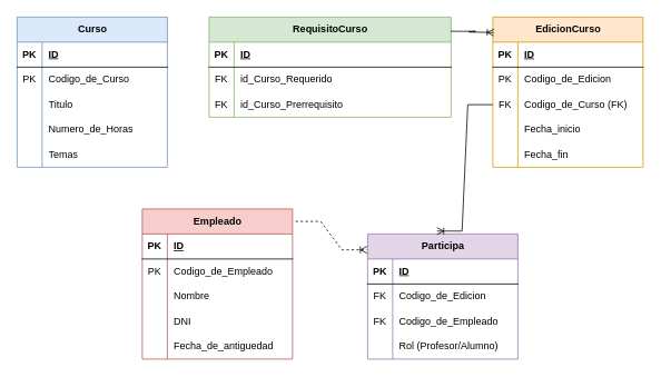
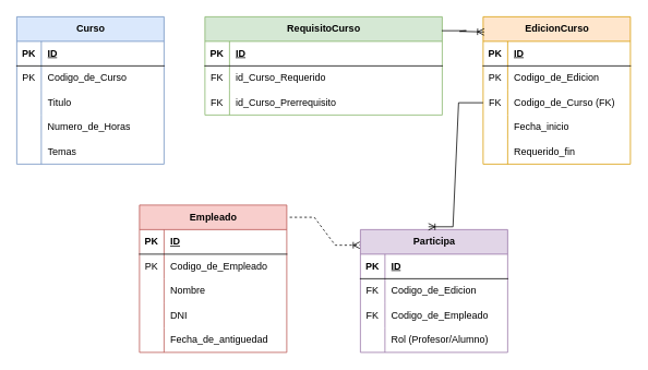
  <mxCell id="0" />
  <mxCell id="1" parent="0" />
  <mxCell id="2" value="Curso" style="shape=table;startSize=30;container=1;collapsible=1;childLayout=tableLayout;fixedRows=1;rowLines=0;fontStyle=1;align=center;resizeLast=1;html=1;fillColor=#dae8fc;strokeColor=#6c8ebf;" vertex="1" parent="1"><mxGeometry x="20" y="20" width="180" height="180" as="geometry" /></mxCell>
  <mxCell id="3" value="" style="shape=tableRow;horizontal=0;startSize=0;swimlaneHead=0;swimlaneBody=0;fillColor=none;collapsible=0;dropTarget=0;points=[[0,0.5],[1,0.5]];portConstraint=eastwest;top=0;left=0;right=0;bottom=1;" vertex="1" parent="2"><mxGeometry y="30" width="180" height="30" as="geometry" /></mxCell>
  <mxCell id="4" value="PK" style="shape=partialRectangle;connectable=0;fillColor=none;top=0;left=0;bottom=0;right=0;fontStyle=1;overflow=hidden;whiteSpace=wrap;html=1;" vertex="1" parent="3"><mxGeometry width="30" height="30" as="geometry"><mxRectangle width="30" height="30" as="alternateBounds" /></mxGeometry></mxCell>
  <mxCell id="5" value="ID" style="shape=partialRectangle;connectable=0;fillColor=none;top=0;left=0;bottom=0;right=0;align=left;spacingLeft=6;fontStyle=5;overflow=hidden;whiteSpace=wrap;html=1;" vertex="1" parent="3"><mxGeometry x="30" width="150" height="30" as="geometry"><mxRectangle width="150" height="30" as="alternateBounds" /></mxGeometry></mxCell>
  <mxCell id="6" value="" style="shape=tableRow;horizontal=0;startSize=0;swimlaneHead=0;swimlaneBody=0;fillColor=none;collapsible=0;dropTarget=0;points=[[0,0.5],[1,0.5]];portConstraint=eastwest;top=0;left=0;right=0;bottom=0;" vertex="1" parent="2"><mxGeometry y="60" width="180" height="30" as="geometry" /></mxCell>
  <mxCell id="7" value="PK" style="shape=partialRectangle;connectable=0;fillColor=none;top=0;left=0;bottom=0;right=0;editable=1;overflow=hidden;whiteSpace=wrap;html=1;" vertex="1" parent="6"><mxGeometry width="30" height="30" as="geometry"><mxRectangle width="30" height="30" as="alternateBounds" /></mxGeometry></mxCell>
  <mxCell id="8" value="Codigo_de_Curso" style="shape=partialRectangle;connectable=0;fillColor=none;top=0;left=0;bottom=0;right=0;align=left;spacingLeft=6;overflow=hidden;whiteSpace=wrap;html=1;" vertex="1" parent="6"><mxGeometry x="30" width="150" height="30" as="geometry"><mxRectangle width="150" height="30" as="alternateBounds" /></mxGeometry></mxCell>
  <mxCell id="9" value="" style="shape=tableRow;horizontal=0;startSize=0;swimlaneHead=0;swimlaneBody=0;fillColor=none;collapsible=0;dropTarget=0;points=[[0,0.5],[1,0.5]];portConstraint=eastwest;top=0;left=0;right=0;bottom=0;" vertex="1" parent="2"><mxGeometry y="90" width="180" height="30" as="geometry" /></mxCell>
  <mxCell id="10" value="" style="shape=partialRectangle;connectable=0;fillColor=none;top=0;left=0;bottom=0;right=0;editable=1;overflow=hidden;whiteSpace=wrap;html=1;" vertex="1" parent="9"><mxGeometry width="30" height="30" as="geometry"><mxRectangle width="30" height="30" as="alternateBounds" /></mxGeometry></mxCell>
  <mxCell id="11" value="Titulo" style="shape=partialRectangle;connectable=0;fillColor=none;top=0;left=0;bottom=0;right=0;align=left;spacingLeft=6;overflow=hidden;whiteSpace=wrap;html=1;" vertex="1" parent="9"><mxGeometry x="30" width="150" height="30" as="geometry"><mxRectangle width="150" height="30" as="alternateBounds" /></mxGeometry></mxCell>
  <mxCell id="12" value="" style="shape=tableRow;horizontal=0;startSize=0;swimlaneHead=0;swimlaneBody=0;fillColor=none;collapsible=0;dropTarget=0;points=[[0,0.5],[1,0.5]];portConstraint=eastwest;top=0;left=0;right=0;bottom=0;" vertex="1" parent="2"><mxGeometry y="120" width="180" height="30" as="geometry" /></mxCell>
  <mxCell id="13" value="" style="shape=partialRectangle;connectable=0;fillColor=none;top=0;left=0;bottom=0;right=0;editable=1;overflow=hidden;whiteSpace=wrap;html=1;" vertex="1" parent="12"><mxGeometry width="30" height="30" as="geometry"><mxRectangle width="30" height="30" as="alternateBounds" /></mxGeometry></mxCell>
  <mxCell id="14" value="Numero_de_Horas" style="shape=partialRectangle;connectable=0;fillColor=none;top=0;left=0;bottom=0;right=0;align=left;spacingLeft=6;overflow=hidden;whiteSpace=wrap;html=1;" vertex="1" parent="12"><mxGeometry x="30" width="150" height="30" as="geometry"><mxRectangle width="150" height="30" as="alternateBounds" /></mxGeometry></mxCell>
  <mxCell id="15" value="" style="shape=tableRow;horizontal=0;startSize=0;swimlaneHead=0;swimlaneBody=0;fillColor=none;collapsible=0;dropTarget=0;points=[[0,0.5],[1,0.5]];portConstraint=eastwest;top=0;left=0;right=0;bottom=0;" vertex="1" parent="2"><mxGeometry y="150" width="180" height="30" as="geometry" /></mxCell>
  <mxCell id="16" value="" style="shape=partialRectangle;connectable=0;fillColor=none;top=0;left=0;bottom=0;right=0;editable=1;overflow=hidden;whiteSpace=wrap;html=1;" vertex="1" parent="15"><mxGeometry width="30" height="30" as="geometry"><mxRectangle width="30" height="30" as="alternateBounds" /></mxGeometry></mxCell>
  <mxCell id="17" value="Temas" style="shape=partialRectangle;connectable=0;fillColor=none;top=0;left=0;bottom=0;right=0;align=left;spacingLeft=6;overflow=hidden;whiteSpace=wrap;html=1;" vertex="1" parent="15"><mxGeometry x="30" width="150" height="30" as="geometry"><mxRectangle width="150" height="30" as="alternateBounds" /></mxGeometry></mxCell>
  <mxCell id="18" value="RequisitoCurso" style="shape=table;startSize=30;container=1;collapsible=1;childLayout=tableLayout;fixedRows=1;rowLines=0;fontStyle=1;align=center;resizeLast=1;html=1;fillColor=#d5e8d4;strokeColor=#82b366;" vertex="1" parent="1"><mxGeometry x="250" y="20" width="290" height="120" as="geometry" /></mxCell>
  <mxCell id="19" value="" style="shape=tableRow;horizontal=0;startSize=0;swimlaneHead=0;swimlaneBody=0;fillColor=none;collapsible=0;dropTarget=0;points=[[0,0.5],[1,0.5]];portConstraint=eastwest;top=0;left=0;right=0;bottom=1;" vertex="1" parent="18"><mxGeometry y="30" width="290" height="30" as="geometry" /></mxCell>
  <mxCell id="20" value="PK" style="shape=partialRectangle;connectable=0;fillColor=none;top=0;left=0;bottom=0;right=0;fontStyle=1;overflow=hidden;whiteSpace=wrap;html=1;" vertex="1" parent="19"><mxGeometry width="30" height="30" as="geometry"><mxRectangle width="30" height="30" as="alternateBounds" /></mxGeometry></mxCell>
  <mxCell id="21" value="ID" style="shape=partialRectangle;connectable=0;fillColor=none;top=0;left=0;bottom=0;right=0;align=left;spacingLeft=6;fontStyle=5;overflow=hidden;whiteSpace=wrap;html=1;" vertex="1" parent="19"><mxGeometry x="30" width="260" height="30" as="geometry"><mxRectangle width="260" height="30" as="alternateBounds" /></mxGeometry></mxCell>
  <mxCell id="22" value="" style="shape=tableRow;horizontal=0;startSize=0;swimlaneHead=0;swimlaneBody=0;fillColor=none;collapsible=0;dropTarget=0;points=[[0,0.5],[1,0.5]];portConstraint=eastwest;top=0;left=0;right=0;bottom=0;" vertex="1" parent="18"><mxGeometry y="60" width="290" height="30" as="geometry" /></mxCell>
  <mxCell id="23" value="FK" style="shape=partialRectangle;connectable=0;fillColor=none;top=0;left=0;bottom=0;right=0;editable=1;overflow=hidden;whiteSpace=wrap;html=1;" vertex="1" parent="22"><mxGeometry width="30" height="30" as="geometry"><mxRectangle width="30" height="30" as="alternateBounds" /></mxGeometry></mxCell>
  <mxCell id="24" value="id_Curso_Requerido" style="shape=partialRectangle;connectable=0;fillColor=none;top=0;left=0;bottom=0;right=0;align=left;spacingLeft=6;overflow=hidden;whiteSpace=wrap;html=1;" vertex="1" parent="22"><mxGeometry x="30" width="260" height="30" as="geometry"><mxRectangle width="260" height="30" as="alternateBounds" /></mxGeometry></mxCell>
  <mxCell id="25" value="" style="shape=tableRow;horizontal=0;startSize=0;swimlaneHead=0;swimlaneBody=0;fillColor=none;collapsible=0;dropTarget=0;points=[[0,0.5],[1,0.5]];portConstraint=eastwest;top=0;left=0;right=0;bottom=0;" vertex="1" parent="18"><mxGeometry y="90" width="290" height="30" as="geometry" /></mxCell>
  <mxCell id="26" value="FK" style="shape=partialRectangle;connectable=0;fillColor=none;top=0;left=0;bottom=0;right=0;editable=1;overflow=hidden;whiteSpace=wrap;html=1;" vertex="1" parent="25"><mxGeometry width="30" height="30" as="geometry"><mxRectangle width="30" height="30" as="alternateBounds" /></mxGeometry></mxCell>
  <mxCell id="27" value="id_Curso_Prerrequisito" style="shape=partialRectangle;connectable=0;fillColor=none;top=0;left=0;bottom=0;right=0;align=left;spacingLeft=6;overflow=hidden;whiteSpace=wrap;html=1;" vertex="1" parent="25"><mxGeometry x="30" width="260" height="30" as="geometry"><mxRectangle width="260" height="30" as="alternateBounds" /></mxGeometry></mxCell>
  <mxCell id="28" value="Empleado" style="shape=table;startSize=30;container=1;collapsible=1;childLayout=tableLayout;fixedRows=1;rowLines=0;fontStyle=1;align=center;resizeLast=1;html=1;fillColor=#f8cecc;strokeColor=#b85450;" vertex="1" parent="1"><mxGeometry x="170" y="250" width="180" height="180" as="geometry" /></mxCell>
  <mxCell id="29" value="" style="shape=tableRow;horizontal=0;startSize=0;swimlaneHead=0;swimlaneBody=0;fillColor=none;collapsible=0;dropTarget=0;points=[[0,0.5],[1,0.5]];portConstraint=eastwest;top=0;left=0;right=0;bottom=1;" vertex="1" parent="28"><mxGeometry y="30" width="180" height="30" as="geometry" /></mxCell>
  <mxCell id="30" value="PK" style="shape=partialRectangle;connectable=0;fillColor=none;top=0;left=0;bottom=0;right=0;fontStyle=1;overflow=hidden;whiteSpace=wrap;html=1;" vertex="1" parent="29"><mxGeometry width="30" height="30" as="geometry"><mxRectangle width="30" height="30" as="alternateBounds" /></mxGeometry></mxCell>
  <mxCell id="31" value="ID" style="shape=partialRectangle;connectable=0;fillColor=none;top=0;left=0;bottom=0;right=0;align=left;spacingLeft=6;fontStyle=5;overflow=hidden;whiteSpace=wrap;html=1;" vertex="1" parent="29"><mxGeometry x="30" width="150" height="30" as="geometry"><mxRectangle width="150" height="30" as="alternateBounds" /></mxGeometry></mxCell>
  <mxCell id="32" value="" style="shape=tableRow;horizontal=0;startSize=0;swimlaneHead=0;swimlaneBody=0;fillColor=none;collapsible=0;dropTarget=0;points=[[0,0.5],[1,0.5]];portConstraint=eastwest;top=0;left=0;right=0;bottom=0;" vertex="1" parent="28"><mxGeometry y="60" width="180" height="30" as="geometry" /></mxCell>
  <mxCell id="33" value="PK" style="shape=partialRectangle;connectable=0;fillColor=none;top=0;left=0;bottom=0;right=0;editable=1;overflow=hidden;whiteSpace=wrap;html=1;" vertex="1" parent="32"><mxGeometry width="30" height="30" as="geometry"><mxRectangle width="30" height="30" as="alternateBounds" /></mxGeometry></mxCell>
  <mxCell id="34" value="Codigo_de_Empleado" style="shape=partialRectangle;connectable=0;fillColor=none;top=0;left=0;bottom=0;right=0;align=left;spacingLeft=6;overflow=hidden;whiteSpace=wrap;html=1;" vertex="1" parent="32"><mxGeometry x="30" width="150" height="30" as="geometry"><mxRectangle width="150" height="30" as="alternateBounds" /></mxGeometry></mxCell>
  <mxCell id="35" value="" style="shape=tableRow;horizontal=0;startSize=0;swimlaneHead=0;swimlaneBody=0;fillColor=none;collapsible=0;dropTarget=0;points=[[0,0.5],[1,0.5]];portConstraint=eastwest;top=0;left=0;right=0;bottom=0;" vertex="1" parent="28"><mxGeometry y="90" width="180" height="30" as="geometry" /></mxCell>
  <mxCell id="36" value="" style="shape=partialRectangle;connectable=0;fillColor=none;top=0;left=0;bottom=0;right=0;editable=1;overflow=hidden;whiteSpace=wrap;html=1;" vertex="1" parent="35"><mxGeometry width="30" height="30" as="geometry"><mxRectangle width="30" height="30" as="alternateBounds" /></mxGeometry></mxCell>
  <mxCell id="37" value="Nombre" style="shape=partialRectangle;connectable=0;fillColor=none;top=0;left=0;bottom=0;right=0;align=left;spacingLeft=6;overflow=hidden;whiteSpace=wrap;html=1;" vertex="1" parent="35"><mxGeometry x="30" width="150" height="30" as="geometry"><mxRectangle width="150" height="30" as="alternateBounds" /></mxGeometry></mxCell>
  <mxCell id="38" value="" style="shape=tableRow;horizontal=0;startSize=0;swimlaneHead=0;swimlaneBody=0;fillColor=none;collapsible=0;dropTarget=0;points=[[0,0.5],[1,0.5]];portConstraint=eastwest;top=0;left=0;right=0;bottom=0;" vertex="1" parent="28"><mxGeometry y="120" width="180" height="30" as="geometry" /></mxCell>
  <mxCell id="39" value="" style="shape=partialRectangle;connectable=0;fillColor=none;top=0;left=0;bottom=0;right=0;editable=1;overflow=hidden;whiteSpace=wrap;html=1;" vertex="1" parent="38"><mxGeometry width="30" height="30" as="geometry"><mxRectangle width="30" height="30" as="alternateBounds" /></mxGeometry></mxCell>
  <mxCell id="40" value="DNI" style="shape=partialRectangle;connectable=0;fillColor=none;top=0;left=0;bottom=0;right=0;align=left;spacingLeft=6;overflow=hidden;whiteSpace=wrap;html=1;" vertex="1" parent="38"><mxGeometry x="30" width="150" height="30" as="geometry"><mxRectangle width="150" height="30" as="alternateBounds" /></mxGeometry></mxCell>
  <mxCell id="41" value="" style="shape=tableRow;horizontal=0;startSize=0;swimlaneHead=0;swimlaneBody=0;fillColor=none;collapsible=0;dropTarget=0;points=[[0,0.5],[1,0.5]];portConstraint=eastwest;top=0;left=0;right=0;bottom=0;" vertex="1" parent="28"><mxGeometry y="150" width="180" height="30" as="geometry" /></mxCell>
  <mxCell id="42" value="" style="shape=partialRectangle;connectable=0;fillColor=none;top=0;left=0;bottom=0;right=0;editable=1;overflow=hidden;whiteSpace=wrap;html=1;" vertex="1" parent="41"><mxGeometry width="30" height="30" as="geometry"><mxRectangle width="30" height="30" as="alternateBounds" /></mxGeometry></mxCell>
  <mxCell id="43" value="Fecha_de_antiguedad" style="shape=partialRectangle;connectable=0;fillColor=none;top=0;left=0;bottom=0;right=0;align=left;spacingLeft=6;overflow=hidden;whiteSpace=wrap;html=1;" vertex="1" parent="41"><mxGeometry x="30" width="150" height="30" as="geometry"><mxRectangle width="150" height="30" as="alternateBounds" /></mxGeometry></mxCell>
  <mxCell id="44" value="EdicionCurso" style="shape=table;startSize=30;container=1;collapsible=1;childLayout=tableLayout;fixedRows=1;rowLines=0;fontStyle=1;align=center;resizeLast=1;html=1;fillColor=#ffe6cc;strokeColor=#d79b00;" vertex="1" parent="1"><mxGeometry x="590" y="20" width="180" height="180" as="geometry" /></mxCell>
  <mxCell id="45" value="" style="shape=tableRow;horizontal=0;startSize=0;swimlaneHead=0;swimlaneBody=0;fillColor=none;collapsible=0;dropTarget=0;points=[[0,0.5],[1,0.5]];portConstraint=eastwest;top=0;left=0;right=0;bottom=1;" vertex="1" parent="44"><mxGeometry y="30" width="180" height="30" as="geometry" /></mxCell>
  <mxCell id="46" value="PK" style="shape=partialRectangle;connectable=0;fillColor=none;top=0;left=0;bottom=0;right=0;fontStyle=1;overflow=hidden;whiteSpace=wrap;html=1;" vertex="1" parent="45"><mxGeometry width="30" height="30" as="geometry"><mxRectangle width="30" height="30" as="alternateBounds" /></mxGeometry></mxCell>
  <mxCell id="47" value="ID" style="shape=partialRectangle;connectable=0;fillColor=none;top=0;left=0;bottom=0;right=0;align=left;spacingLeft=6;fontStyle=5;overflow=hidden;whiteSpace=wrap;html=1;" vertex="1" parent="45"><mxGeometry x="30" width="150" height="30" as="geometry"><mxRectangle width="150" height="30" as="alternateBounds" /></mxGeometry></mxCell>
  <mxCell id="48" value="" style="shape=tableRow;horizontal=0;startSize=0;swimlaneHead=0;swimlaneBody=0;fillColor=none;collapsible=0;dropTarget=0;points=[[0,0.5],[1,0.5]];portConstraint=eastwest;top=0;left=0;right=0;bottom=0;" vertex="1" parent="44"><mxGeometry y="60" width="180" height="30" as="geometry" /></mxCell>
  <mxCell id="49" value="PK" style="shape=partialRectangle;connectable=0;fillColor=none;top=0;left=0;bottom=0;right=0;editable=1;overflow=hidden;whiteSpace=wrap;html=1;" vertex="1" parent="48"><mxGeometry width="30" height="30" as="geometry"><mxRectangle width="30" height="30" as="alternateBounds" /></mxGeometry></mxCell>
  <mxCell id="50" value="Codigo_de_Edicion&amp;nbsp;" style="shape=partialRectangle;connectable=0;fillColor=none;top=0;left=0;bottom=0;right=0;align=left;spacingLeft=6;overflow=hidden;whiteSpace=wrap;html=1;" vertex="1" parent="48"><mxGeometry x="30" width="150" height="30" as="geometry"><mxRectangle width="150" height="30" as="alternateBounds" /></mxGeometry></mxCell>
  <mxCell id="51" value="" style="shape=tableRow;horizontal=0;startSize=0;swimlaneHead=0;swimlaneBody=0;fillColor=none;collapsible=0;dropTarget=0;points=[[0,0.5],[1,0.5]];portConstraint=eastwest;top=0;left=0;right=0;bottom=0;" vertex="1" parent="44"><mxGeometry y="90" width="180" height="30" as="geometry" /></mxCell>
  <mxCell id="52" value="FK" style="shape=partialRectangle;connectable=0;fillColor=none;top=0;left=0;bottom=0;right=0;editable=1;overflow=hidden;whiteSpace=wrap;html=1;" vertex="1" parent="51"><mxGeometry width="30" height="30" as="geometry"><mxRectangle width="30" height="30" as="alternateBounds" /></mxGeometry></mxCell>
  <mxCell id="53" value="Codigo_de_Curso (FK)" style="shape=partialRectangle;connectable=0;fillColor=none;top=0;left=0;bottom=0;right=0;align=left;spacingLeft=6;overflow=hidden;whiteSpace=wrap;html=1;" vertex="1" parent="51"><mxGeometry x="30" width="150" height="30" as="geometry"><mxRectangle width="150" height="30" as="alternateBounds" /></mxGeometry></mxCell>
  <mxCell id="54" value="" style="shape=tableRow;horizontal=0;startSize=0;swimlaneHead=0;swimlaneBody=0;fillColor=none;collapsible=0;dropTarget=0;points=[[0,0.5],[1,0.5]];portConstraint=eastwest;top=0;left=0;right=0;bottom=0;" vertex="1" parent="44"><mxGeometry y="120" width="180" height="30" as="geometry" /></mxCell>
  <mxCell id="55" value="" style="shape=partialRectangle;connectable=0;fillColor=none;top=0;left=0;bottom=0;right=0;editable=1;overflow=hidden;whiteSpace=wrap;html=1;" vertex="1" parent="54"><mxGeometry width="30" height="30" as="geometry"><mxRectangle width="30" height="30" as="alternateBounds" /></mxGeometry></mxCell>
  <mxCell id="56" value="Fecha_inicio" style="shape=partialRectangle;connectable=0;fillColor=none;top=0;left=0;bottom=0;right=0;align=left;spacingLeft=6;overflow=hidden;whiteSpace=wrap;html=1;" vertex="1" parent="54"><mxGeometry x="30" width="150" height="30" as="geometry"><mxRectangle width="150" height="30" as="alternateBounds" /></mxGeometry></mxCell>
  <mxCell id="57" value="" style="shape=tableRow;horizontal=0;startSize=0;swimlaneHead=0;swimlaneBody=0;fillColor=none;collapsible=0;dropTarget=0;points=[[0,0.5],[1,0.5]];portConstraint=eastwest;top=0;left=0;right=0;bottom=0;" vertex="1" parent="44"><mxGeometry y="150" width="180" height="30" as="geometry" /></mxCell>
  <mxCell id="58" value="" style="shape=partialRectangle;connectable=0;fillColor=none;top=0;left=0;bottom=0;right=0;editable=1;overflow=hidden;whiteSpace=wrap;html=1;" vertex="1" parent="57"><mxGeometry width="30" height="30" as="geometry"><mxRectangle width="30" height="30" as="alternateBounds" /></mxGeometry></mxCell>
- <mxCell id="59" value="Fecha_fin" style="shape=partialRectangle;connectable=0;fillColor=none;top=0;left=0;bottom=0;right=0;align=left;spacingLeft=6;overflow=hidden;whiteSpace=wrap;html=1;" vertex="1" parent="57"><mxGeometry x="30" width="150" height="30" as="geometry"><mxRectangle width="150" height="30" as="alternateBounds" /></mxGeometry></mxCell>
+ <mxCell id="59" value="Requerido_fin" style="shape=partialRectangle;connectable=0;fillColor=none;top=0;left=0;bottom=0;right=0;align=left;spacingLeft=6;overflow=hidden;whiteSpace=wrap;html=1;" vertex="1" parent="57"><mxGeometry x="30" width="150" height="30" as="geometry"><mxRectangle width="150" height="30" as="alternateBounds" /></mxGeometry></mxCell>
  <mxCell id="60" value="Participa" style="shape=table;startSize=30;container=1;collapsible=1;childLayout=tableLayout;fixedRows=1;rowLines=0;fontStyle=1;align=center;resizeLast=1;html=1;fillColor=#e1d5e7;strokeColor=#9673a6;" vertex="1" parent="1"><mxGeometry x="440" y="280" width="180" height="150" as="geometry" /></mxCell>
  <mxCell id="61" value="" style="shape=tableRow;horizontal=0;startSize=0;swimlaneHead=0;swimlaneBody=0;fillColor=none;collapsible=0;dropTarget=0;points=[[0,0.5],[1,0.5]];portConstraint=eastwest;top=0;left=0;right=0;bottom=1;" vertex="1" parent="60"><mxGeometry y="30" width="180" height="30" as="geometry" /></mxCell>
  <mxCell id="62" value="PK" style="shape=partialRectangle;connectable=0;fillColor=none;top=0;left=0;bottom=0;right=0;fontStyle=1;overflow=hidden;whiteSpace=wrap;html=1;" vertex="1" parent="61"><mxGeometry width="30" height="30" as="geometry"><mxRectangle width="30" height="30" as="alternateBounds" /></mxGeometry></mxCell>
  <mxCell id="63" value="ID" style="shape=partialRectangle;connectable=0;fillColor=none;top=0;left=0;bottom=0;right=0;align=left;spacingLeft=6;fontStyle=5;overflow=hidden;whiteSpace=wrap;html=1;" vertex="1" parent="61"><mxGeometry x="30" width="150" height="30" as="geometry"><mxRectangle width="150" height="30" as="alternateBounds" /></mxGeometry></mxCell>
  <mxCell id="64" value="" style="shape=tableRow;horizontal=0;startSize=0;swimlaneHead=0;swimlaneBody=0;fillColor=none;collapsible=0;dropTarget=0;points=[[0,0.5],[1,0.5]];portConstraint=eastwest;top=0;left=0;right=0;bottom=0;" vertex="1" parent="60"><mxGeometry y="60" width="180" height="30" as="geometry" /></mxCell>
  <mxCell id="65" value="FK" style="shape=partialRectangle;connectable=0;fillColor=none;top=0;left=0;bottom=0;right=0;editable=1;overflow=hidden;whiteSpace=wrap;html=1;" vertex="1" parent="64"><mxGeometry width="30" height="30" as="geometry"><mxRectangle width="30" height="30" as="alternateBounds" /></mxGeometry></mxCell>
  <mxCell id="66" value="Codigo_de_Edicion" style="shape=partialRectangle;connectable=0;fillColor=none;top=0;left=0;bottom=0;right=0;align=left;spacingLeft=6;overflow=hidden;whiteSpace=wrap;html=1;" vertex="1" parent="64"><mxGeometry x="30" width="150" height="30" as="geometry"><mxRectangle width="150" height="30" as="alternateBounds" /></mxGeometry></mxCell>
  <mxCell id="67" value="" style="shape=tableRow;horizontal=0;startSize=0;swimlaneHead=0;swimlaneBody=0;fillColor=none;collapsible=0;dropTarget=0;points=[[0,0.5],[1,0.5]];portConstraint=eastwest;top=0;left=0;right=0;bottom=0;" vertex="1" parent="60"><mxGeometry y="90" width="180" height="30" as="geometry" /></mxCell>
  <mxCell id="68" value="FK" style="shape=partialRectangle;connectable=0;fillColor=none;top=0;left=0;bottom=0;right=0;editable=1;overflow=hidden;whiteSpace=wrap;html=1;" vertex="1" parent="67"><mxGeometry width="30" height="30" as="geometry"><mxRectangle width="30" height="30" as="alternateBounds" /></mxGeometry></mxCell>
  <mxCell id="69" value="Codigo_de_Empleado" style="shape=partialRectangle;connectable=0;fillColor=none;top=0;left=0;bottom=0;right=0;align=left;spacingLeft=6;overflow=hidden;whiteSpace=wrap;html=1;" vertex="1" parent="67"><mxGeometry x="30" width="150" height="30" as="geometry"><mxRectangle width="150" height="30" as="alternateBounds" /></mxGeometry></mxCell>
  <mxCell id="70" value="" style="shape=tableRow;horizontal=0;startSize=0;swimlaneHead=0;swimlaneBody=0;fillColor=none;collapsible=0;dropTarget=0;points=[[0,0.5],[1,0.5]];portConstraint=eastwest;top=0;left=0;right=0;bottom=0;" vertex="1" parent="60"><mxGeometry y="120" width="180" height="30" as="geometry" /></mxCell>
  <mxCell id="71" value="" style="shape=partialRectangle;connectable=0;fillColor=none;top=0;left=0;bottom=0;right=0;editable=1;overflow=hidden;whiteSpace=wrap;html=1;" vertex="1" parent="70"><mxGeometry width="30" height="30" as="geometry"><mxRectangle width="30" height="30" as="alternateBounds" /></mxGeometry></mxCell>
  <mxCell id="72" value="Rol (Profesor/Alumno)" style="shape=partialRectangle;connectable=0;fillColor=none;top=0;left=0;bottom=0;right=0;align=left;spacingLeft=6;overflow=hidden;whiteSpace=wrap;html=1;" vertex="1" parent="70"><mxGeometry x="30" width="150" height="30" as="geometry"><mxRectangle width="150" height="30" as="alternateBounds" /></mxGeometry></mxCell>
  <mxCell id="73" value="" style="edgeStyle=entityRelationEdgeStyle;fontSize=12;html=1;endArrow=ERoneToMany;rounded=0;exitX=0.998;exitY=0.142;exitDx=0;exitDy=0;exitPerimeter=0;entryX=0.007;entryY=0.103;entryDx=0;entryDy=0;entryPerimeter=0;" edge="1" parent="1" source="18" target="44"><mxGeometry width="100" height="100" relative="1" as="geometry"><mxPoint x="340" y="330" as="sourcePoint" /><mxPoint x="440" y="230" as="targetPoint" /></mxGeometry></mxCell>
  <mxCell id="74" value="" style="edgeStyle=entityRelationEdgeStyle;fontSize=12;html=1;endArrow=ERoneToMany;rounded=0;exitX=0;exitY=0.5;exitDx=0;exitDy=0;entryX=0.462;entryY=-0.023;entryDx=0;entryDy=0;entryPerimeter=0;" edge="1" parent="1" source="51" target="60"><mxGeometry width="100" height="100" relative="1" as="geometry"><mxPoint x="340" y="330" as="sourcePoint" /><mxPoint x="440" y="230" as="targetPoint" /></mxGeometry></mxCell>
  <mxCell id="75" value="" style="edgeStyle=entityRelationEdgeStyle;fontSize=12;html=1;endArrow=ERoneToMany;rounded=0;exitX=1.02;exitY=0.083;exitDx=0;exitDy=0;exitPerimeter=0;entryX=-0.004;entryY=0.127;entryDx=0;entryDy=0;entryPerimeter=0;dashed=1;" edge="1" parent="1" source="28" target="60"><mxGeometry width="100" height="100" relative="1" as="geometry"><mxPoint x="340" y="330" as="sourcePoint" /><mxPoint x="440" y="230" as="targetPoint" /></mxGeometry></mxCell>
